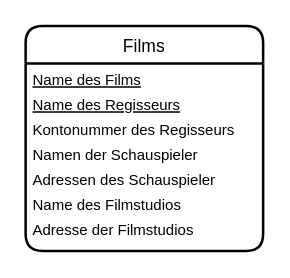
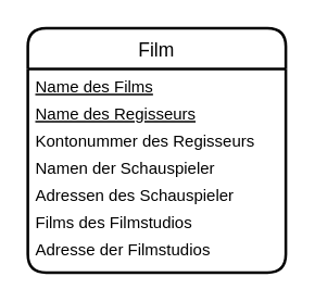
  <mxCell id="0" />
  <mxCell id="1" parent="0" />
- <mxCell id="2" value="Films" style="swimlane;childLayout=stackLayout;horizontal=1;startSize=30;horizontalStack=0;rounded=1;fontSize=14;fontStyle=0;strokeWidth=2;resizeParent=0;resizeLast=1;shadow=0;dashed=0;align=center;" parent="1" vertex="1"><mxGeometry x="20" y="20" width="190" height="180" as="geometry"><mxRectangle x="110" y="50" width="70" height="30" as="alternateBounds" /></mxGeometry></mxCell>
+ <mxCell id="2" value="Film" style="swimlane;childLayout=stackLayout;horizontal=1;startSize=30;horizontalStack=0;rounded=1;fontSize=14;fontStyle=0;strokeWidth=2;resizeParent=0;resizeLast=1;shadow=0;dashed=0;align=center;" parent="1" vertex="1"><mxGeometry x="20" y="20" width="190" height="180" as="geometry"><mxRectangle x="110" y="50" width="70" height="30" as="alternateBounds" /></mxGeometry></mxCell>
  <mxCell id="3" value="Name des Films" style="text;strokeColor=none;fillColor=none;spacingLeft=4;spacingRight=4;overflow=hidden;rotatable=0;points=[[0,0.5],[1,0.5]];portConstraint=eastwest;fontSize=12;fontStyle=4" parent="2" vertex="1"><mxGeometry y="30" width="190" height="20" as="geometry" /></mxCell>
  <mxCell id="4" value="Name des Regisseurs" style="text;strokeColor=none;fillColor=none;spacingLeft=4;spacingRight=4;overflow=hidden;rotatable=0;points=[[0,0.5],[1,0.5]];portConstraint=eastwest;fontSize=12;fontStyle=4" parent="2" vertex="1"><mxGeometry y="50" width="190" height="20" as="geometry" /></mxCell>
  <mxCell id="5" value="Kontonummer des Regisseurs" style="text;strokeColor=none;fillColor=none;spacingLeft=4;spacingRight=4;overflow=hidden;rotatable=0;points=[[0,0.5],[1,0.5]];portConstraint=eastwest;fontSize=12;" parent="2" vertex="1"><mxGeometry y="70" width="190" height="20" as="geometry" /></mxCell>
  <mxCell id="6" value="Namen der Schauspieler" style="text;strokeColor=none;fillColor=none;spacingLeft=4;spacingRight=4;overflow=hidden;rotatable=0;points=[[0,0.5],[1,0.5]];portConstraint=eastwest;fontSize=12;" parent="2" vertex="1"><mxGeometry y="90" width="190" height="20" as="geometry" /></mxCell>
  <mxCell id="7" value="Adressen des Schauspieler" style="text;strokeColor=none;fillColor=none;spacingLeft=4;spacingRight=4;overflow=hidden;rotatable=0;points=[[0,0.5],[1,0.5]];portConstraint=eastwest;fontSize=12;" parent="2" vertex="1"><mxGeometry y="110" width="190" height="20" as="geometry" /></mxCell>
- <mxCell id="8" value="Name des Filmstudios" style="text;strokeColor=none;fillColor=none;spacingLeft=4;spacingRight=4;overflow=hidden;rotatable=0;points=[[0,0.5],[1,0.5]];portConstraint=eastwest;fontSize=12;" parent="2" vertex="1"><mxGeometry y="130" width="190" height="20" as="geometry" /></mxCell>
+ <mxCell id="8" value="Films des Filmstudios" style="text;strokeColor=none;fillColor=none;spacingLeft=4;spacingRight=4;overflow=hidden;rotatable=0;points=[[0,0.5],[1,0.5]];portConstraint=eastwest;fontSize=12;" parent="2" vertex="1"><mxGeometry y="130" width="190" height="20" as="geometry" /></mxCell>
  <mxCell id="9" value="Adresse der Filmstudios" style="text;strokeColor=none;fillColor=none;spacingLeft=4;spacingRight=4;overflow=hidden;rotatable=0;points=[[0,0.5],[1,0.5]];portConstraint=eastwest;fontSize=12;" parent="2" vertex="1"><mxGeometry y="150" width="190" height="30" as="geometry" /></mxCell>
